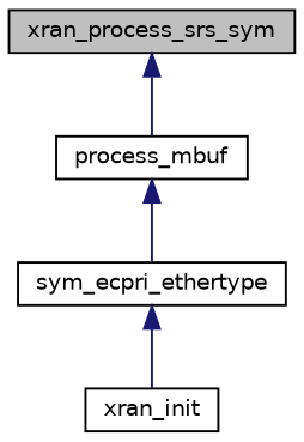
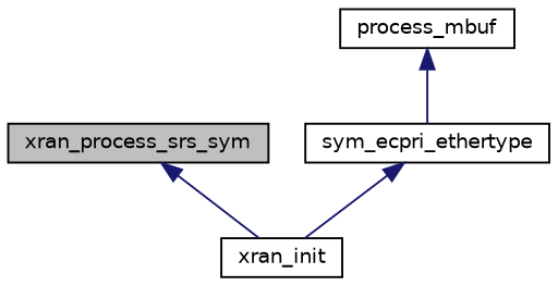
  digraph {
    rankdir=TB
    node [color=black fillcolor=white fontname=Helvetica fontsize=10 shape=record style=filled]
    edge [color=midnightblue dir=back fontname=Helvetica fontsize=10 labelfontname=Helvetica labelfontsize=10 style=solid]
    n1 [fillcolor=grey75 fontcolor=black height=0.2 label=xran_process_srs_sym width=0.4]
    n2 [height=0.2 label=process_mbuf width=0.4]
    n3 [height=0.2 label=sym_ecpri_ethertype width=0.4]
    n4 [height=0.2 label=xran_init width=0.4]
-   n1 -> n2
+   n1 -> n4
    n2 -> n3
    n3 -> n4
  }
